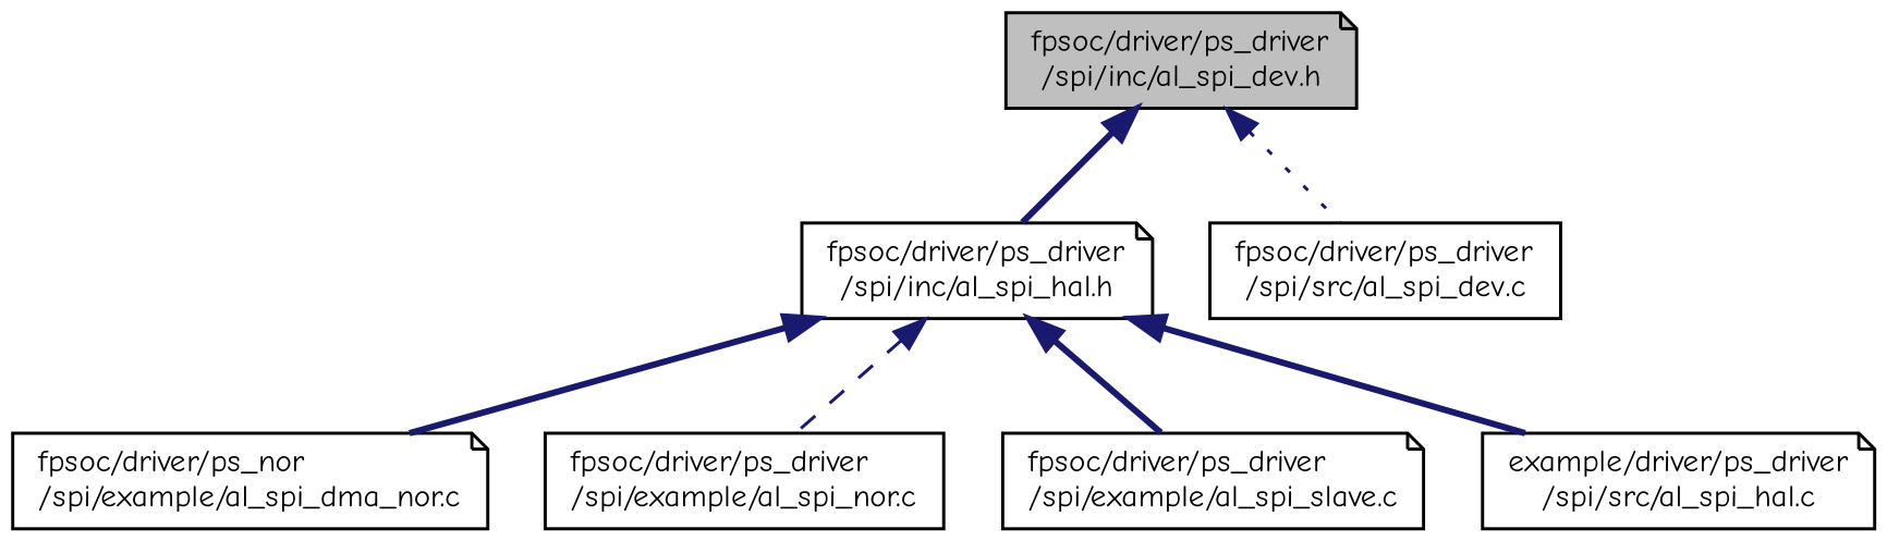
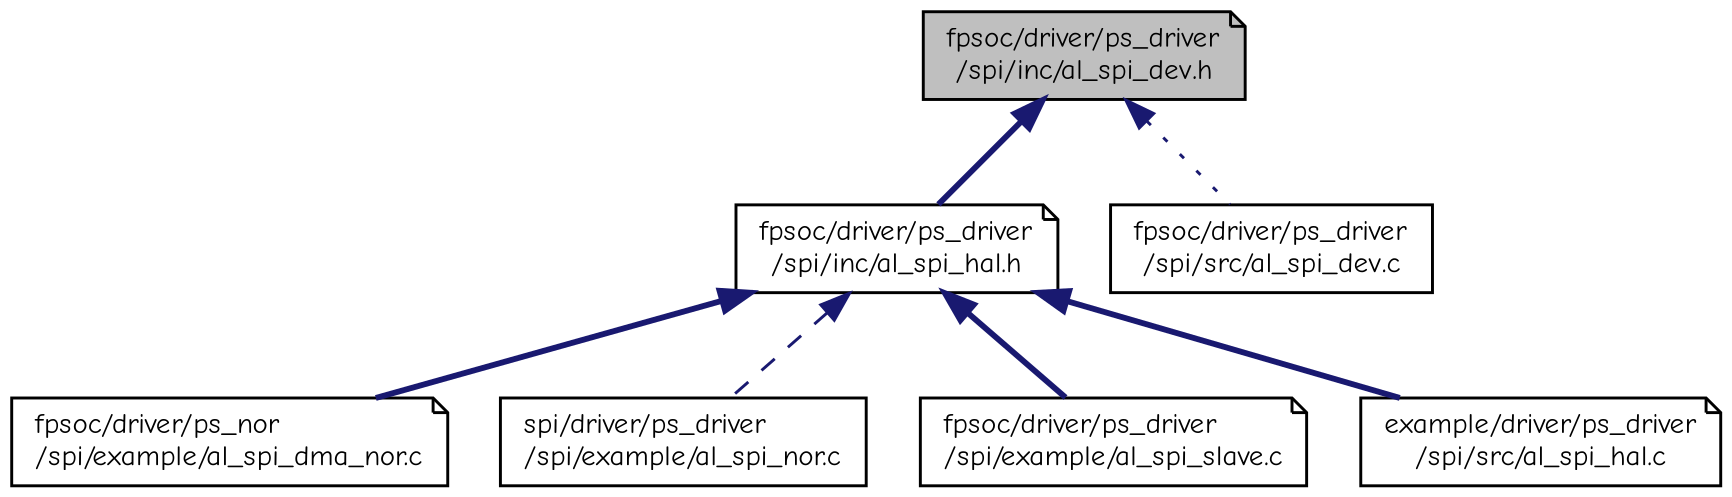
  digraph {
    fontname="Comic Neue"
    node [color=black fillcolor=white fontname="Comic Neue" fontsize=10 shape=note style=filled]
    edge [color=midnightblue dir=back fontname="Comic Neue" fontsize=10 labelfontname=Helvetica labelfontsize=10 style=bold]
    n1 [fillcolor=grey75 fontcolor=black height=0.2 label="fpsoc/driver/ps_driver\l/spi/inc/al_spi_dev.h" width=0.4]
    n2 [height=0.2 label="fpsoc/driver/ps_driver\l/spi/inc/al_spi_hal.h" width=0.4]
    n3 [height=0.2 label="fpsoc/driver/ps_driver\l/spi/src/al_spi_dev.c" shape=box width=0.4]
    n4 [height=0.2 label="fpsoc/driver/ps_nor\l/spi/example/al_spi_dma_nor.c" width=0.4]
-   n5 [height=0.2 label="fpsoc/driver/ps_driver\l/spi/example/al_spi_nor.c" shape=box width=0.4]
+   n5 [height=0.2 label="spi/driver/ps_driver\l/spi/example/al_spi_nor.c" shape=box width=0.4]
    n6 [height=0.2 label="fpsoc/driver/ps_driver\l/spi/example/al_spi_slave.c" width=0.4]
    n7 [height=0.2 label="example/driver/ps_driver\l/spi/src/al_spi_hal.c" width=0.4]
    n1 -> n2
    n1 -> n3 [style=dotted]
    n2 -> n4
    n2 -> n5 [style=dashed]
    n2 -> n6
    n2 -> n7
  }
